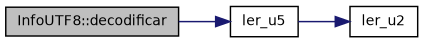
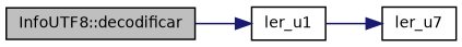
  digraph {
    rankdir=LR
    node [color=black fillcolor=white fontname=Helvetica fontsize=10 shape=record style=filled]
    edge [color=midnightblue fontname=Helvetica fontsize=10 labelfontname=Helvetica labelfontsize=10 style=solid]
    n1 [fillcolor=grey75 fontcolor=black height=0.2 label="InfoUTF8::decodificar" width=0.4]
-   n2 [height=0.2 label=ler_u5 width=0.4]
-   n3 [height=0.2 label=ler_u2 width=0.4]
+   n2 [height=0.2 label=ler_u1 width=0.4]
+   n3 [height=0.2 label=ler_u7 width=0.4]
    n1 -> n2
    n2 -> n3
  }
